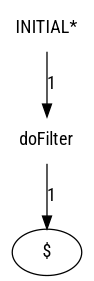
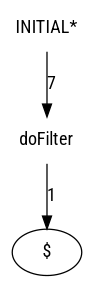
  digraph {
    fontname="Roboto Condensed"
    node [shape=none fontname="Roboto Condensed"]
    edge [style=solid fontname="Roboto Condensed"]
    n1 [label="INITIAL*"]
    n2 [label=doFilter]
    "$" [shape=""]
-   n1 -> n2 [label=1]
+   n1 -> n2 [label=7]
    n2 -> "$" [label=1]
  }
